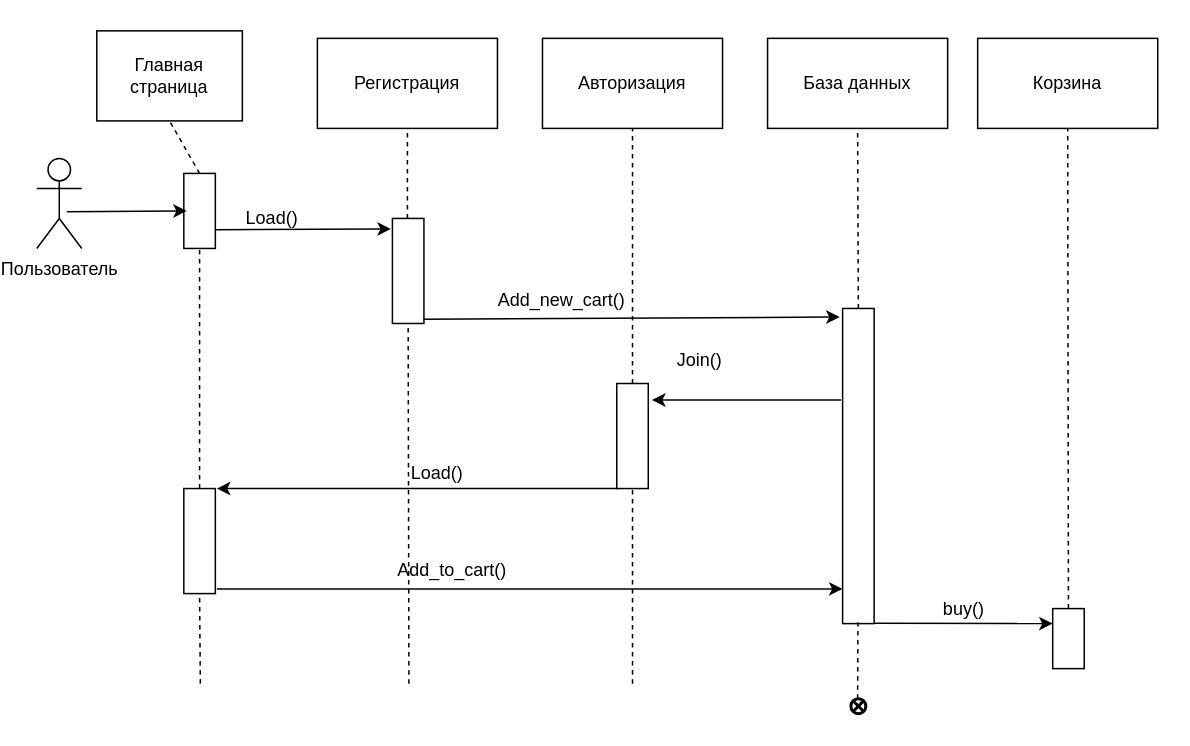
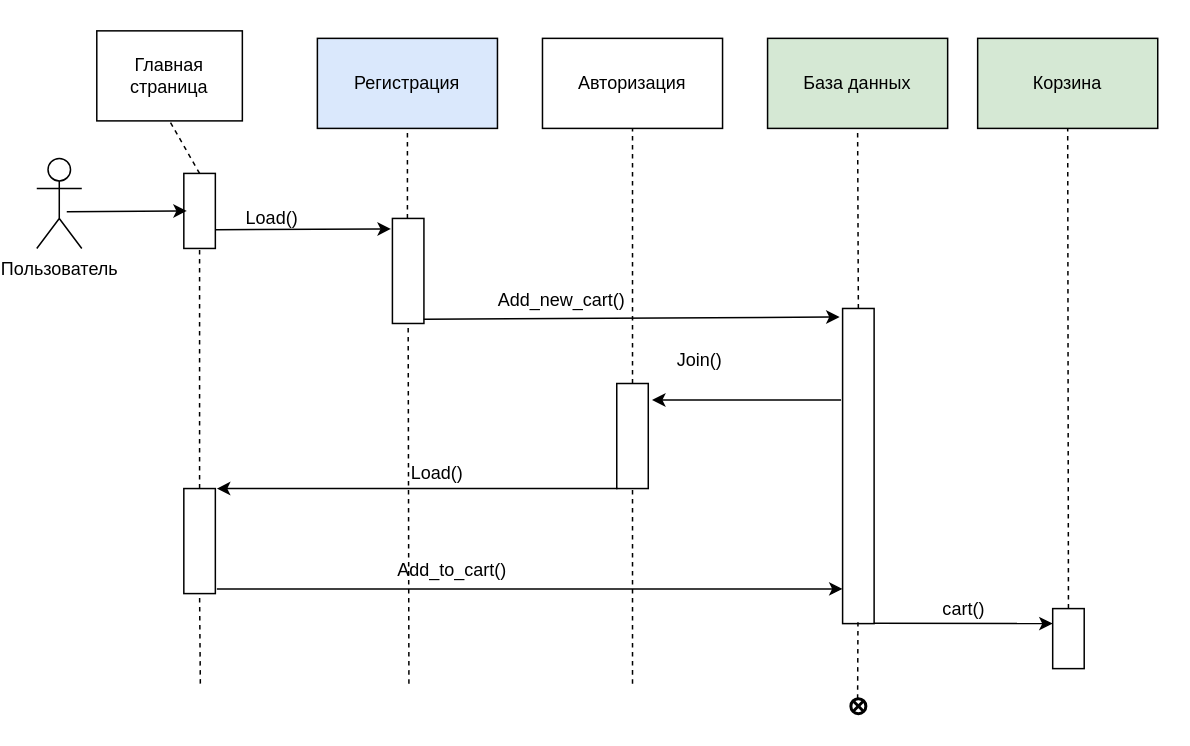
  <mxCell id="0" />
  <mxCell id="1" parent="0" />
- <mxCell id="2" value="Регистрация" style="rounded=0;whiteSpace=wrap;html=1;" vertex="1" parent="1"><mxGeometry x="207" y="25" width="120" height="60" as="geometry" /></mxCell>
+ <mxCell id="2" value="Регистрация" style="rounded=0;whiteSpace=wrap;html=1;fillColor=#dae8fc;" vertex="1" parent="1"><mxGeometry x="207" y="25" width="120" height="60" as="geometry" /></mxCell>
  <mxCell id="3" value="Авторизация" style="rounded=0;whiteSpace=wrap;html=1;" vertex="1" parent="1"><mxGeometry x="357" y="25" width="120" height="60" as="geometry" /></mxCell>
- <mxCell id="4" value="База данных" style="rounded=0;whiteSpace=wrap;html=1;" vertex="1" parent="1"><mxGeometry x="507" y="25" width="120" height="60" as="geometry" /></mxCell>
+ <mxCell id="4" value="База данных" style="rounded=0;whiteSpace=wrap;html=1;fillColor=#d5e8d4;" vertex="1" parent="1"><mxGeometry x="507" y="25" width="120" height="60" as="geometry" /></mxCell>
  <mxCell id="5" value="Главная страница" style="rounded=0;whiteSpace=wrap;html=1;" vertex="1" parent="1"><mxGeometry x="60" y="20" width="97" height="60" as="geometry" /></mxCell>
- <mxCell id="6" value="Корзина" style="rounded=0;whiteSpace=wrap;html=1;" vertex="1" parent="1"><mxGeometry x="647" y="25" width="120" height="60" as="geometry" /></mxCell>
+ <mxCell id="6" value="Корзина" style="rounded=0;whiteSpace=wrap;html=1;fillColor=#d5e8d4;" vertex="1" parent="1"><mxGeometry x="647" y="25" width="120" height="60" as="geometry" /></mxCell>
  <mxCell id="7" value="Пользователь" style="shape=umlActor;verticalLabelPosition=bottom;labelBackgroundColor=#ffffff;verticalAlign=top;html=1;outlineConnect=0;" vertex="1" parent="1"><mxGeometry x="20" y="105" width="30" height="60" as="geometry" /></mxCell>
  <mxCell id="8" value="" style="rounded=0;whiteSpace=wrap;html=1;" vertex="1" parent="1"><mxGeometry x="118" y="115" width="21" height="50" as="geometry" /></mxCell>
  <mxCell id="9" value="" style="endArrow=none;dashed=1;html=1;entryX=0.5;entryY=1;entryDx=0;entryDy=0;" edge="1" parent="1" target="2"><mxGeometry width="50" height="50" relative="1" as="geometry"><mxPoint x="267" y="145" as="sourcePoint" /><mxPoint x="60" y="205" as="targetPoint" /></mxGeometry></mxCell>
  <mxCell id="10" value="" style="endArrow=none;dashed=1;html=1;entryX=0.5;entryY=1;entryDx=0;entryDy=0;" edge="1" parent="1" target="3"><mxGeometry width="50" height="50" relative="1" as="geometry"><mxPoint x="417" y="255" as="sourcePoint" /><mxPoint x="276.897" y="95.103" as="targetPoint" /></mxGeometry></mxCell>
  <mxCell id="11" value="" style="endArrow=none;dashed=1;html=1;entryX=0.5;entryY=1;entryDx=0;entryDy=0;exitX=0.5;exitY=0;exitDx=0;exitDy=0;" edge="1" parent="1" source="29" target="6"><mxGeometry width="50" height="50" relative="1" as="geometry"><mxPoint x="707" y="365" as="sourcePoint" /><mxPoint x="576.897" y="95.103" as="targetPoint" /></mxGeometry></mxCell>
  <mxCell id="12" value="" style="endArrow=none;dashed=1;html=1;entryX=0.5;entryY=1;entryDx=0;entryDy=0;exitX=0.5;exitY=0;exitDx=0;exitDy=0;" edge="1" parent="1" source="8" target="5"><mxGeometry width="50" height="50" relative="1" as="geometry"><mxPoint x="277" y="155" as="sourcePoint" /><mxPoint x="276.897" y="95.103" as="targetPoint" /></mxGeometry></mxCell>
  <mxCell id="13" value="" style="rounded=0;whiteSpace=wrap;html=1;" vertex="1" parent="1"><mxGeometry x="257" y="145" width="21" height="70" as="geometry" /></mxCell>
  <mxCell id="14" value="" style="endArrow=classic;html=1;exitX=1;exitY=0.75;exitDx=0;exitDy=0;" edge="1" parent="1" source="8"><mxGeometry width="50" height="50" relative="1" as="geometry"><mxPoint x="0" y="405" as="sourcePoint" /><mxPoint x="256" y="152" as="targetPoint" /></mxGeometry></mxCell>
  <mxCell id="15" value="Load()" style="text;html=1;strokeColor=none;fillColor=none;align=center;verticalAlign=middle;whiteSpace=wrap;rounded=0;" vertex="1" parent="1"><mxGeometry x="157" y="135" width="40" height="20" as="geometry" /></mxCell>
  <mxCell id="16" value="" style="endArrow=none;dashed=1;html=1;entryX=0.5;entryY=1;entryDx=0;entryDy=0;exitX=0.5;exitY=0;exitDx=0;exitDy=0;" edge="1" parent="1" source="25" target="8"><mxGeometry width="50" height="50" relative="1" as="geometry"><mxPoint x="128" y="295" as="sourcePoint" /><mxPoint x="139" y="95" as="targetPoint" /></mxGeometry></mxCell>
  <mxCell id="17" value="" style="rounded=0;whiteSpace=wrap;html=1;" vertex="1" parent="1"><mxGeometry x="557" y="205" width="21" height="210" as="geometry" /></mxCell>
  <mxCell id="18" value="" style="endArrow=none;dashed=1;html=1;entryX=0.5;entryY=1;entryDx=0;entryDy=0;exitX=0.5;exitY=0;exitDx=0;exitDy=0;" edge="1" parent="1" source="17" target="4"><mxGeometry width="50" height="50" relative="1" as="geometry"><mxPoint x="427" y="205" as="sourcePoint" /><mxPoint x="427" y="95" as="targetPoint" /></mxGeometry></mxCell>
  <mxCell id="19" value="" style="endArrow=classic;html=1;exitX=1;exitY=0.75;exitDx=0;exitDy=0;entryX=-0.094;entryY=0.027;entryDx=0;entryDy=0;entryPerimeter=0;" edge="1" parent="1" target="17"><mxGeometry width="50" height="50" relative="1" as="geometry"><mxPoint x="277.833" y="212.167" as="sourcePoint" /><mxPoint x="554" y="215" as="targetPoint" /></mxGeometry></mxCell>
  <mxCell id="20" value="Add_new_cart()" style="text;html=1;strokeColor=none;fillColor=none;align=center;verticalAlign=middle;whiteSpace=wrap;rounded=0;" vertex="1" parent="1"><mxGeometry x="350" y="185" width="40" height="30" as="geometry" /></mxCell>
  <mxCell id="21" value="" style="rounded=0;whiteSpace=wrap;html=1;" vertex="1" parent="1"><mxGeometry x="406.5" y="255" width="21" height="70" as="geometry" /></mxCell>
  <mxCell id="22" value="Join()" style="text;html=1;strokeColor=none;fillColor=none;align=center;verticalAlign=middle;whiteSpace=wrap;rounded=0;" vertex="1" parent="1"><mxGeometry x="442" y="225" width="40" height="30" as="geometry" /></mxCell>
  <mxCell id="23" value="" style="endArrow=classic;html=1;" edge="1" parent="1"><mxGeometry width="50" height="50" relative="1" as="geometry"><mxPoint x="556" y="266" as="sourcePoint" /><mxPoint x="430" y="266" as="targetPoint" /></mxGeometry></mxCell>
  <mxCell id="24" value="" style="endArrow=classic;html=1;" edge="1" parent="1"><mxGeometry width="50" height="50" relative="1" as="geometry"><mxPoint x="407" y="325" as="sourcePoint" /><mxPoint x="140" y="325" as="targetPoint" /></mxGeometry></mxCell>
  <mxCell id="25" value="" style="rounded=0;whiteSpace=wrap;html=1;" vertex="1" parent="1"><mxGeometry x="118" y="325" width="21" height="70" as="geometry" /></mxCell>
  <mxCell id="26" value="Load()" style="text;html=1;strokeColor=none;fillColor=none;align=center;verticalAlign=middle;whiteSpace=wrap;rounded=0;" vertex="1" parent="1"><mxGeometry x="267" y="305" width="40" height="20" as="geometry" /></mxCell>
  <mxCell id="27" value="" style="endArrow=classic;html=1;entryX=0;entryY=0.89;entryDx=0;entryDy=0;entryPerimeter=0;" edge="1" parent="1" target="17"><mxGeometry width="50" height="50" relative="1" as="geometry"><mxPoint x="140" y="392" as="sourcePoint" /><mxPoint x="150" y="335" as="targetPoint" /></mxGeometry></mxCell>
  <mxCell id="28" value="Add_to_cart()" style="text;html=1;strokeColor=none;fillColor=none;align=center;verticalAlign=middle;whiteSpace=wrap;rounded=0;" vertex="1" parent="1"><mxGeometry x="277" y="370" width="40" height="20" as="geometry" /></mxCell>
  <mxCell id="29" value="" style="rounded=0;whiteSpace=wrap;html=1;" vertex="1" parent="1"><mxGeometry x="697" y="405" width="21" height="40" as="geometry" /></mxCell>
  <mxCell id="30" value="" style="endArrow=classic;html=1;entryX=0;entryY=0.25;entryDx=0;entryDy=0;exitX=0.992;exitY=0.999;exitDx=0;exitDy=0;exitPerimeter=0;" edge="1" parent="1" source="17" target="29"><mxGeometry width="50" height="50" relative="1" as="geometry"><mxPoint x="580" y="418" as="sourcePoint" /><mxPoint x="687.167" y="417.5" as="targetPoint" /></mxGeometry></mxCell>
- <mxCell id="31" value="&lt;br&gt;&lt;span&gt;buy&lt;/span&gt;()" style="text;html=1;strokeColor=none;fillColor=none;align=center;verticalAlign=middle;whiteSpace=wrap;rounded=0;" vertex="1" parent="1"><mxGeometry x="617.5" y="375" width="40" height="45" as="geometry" /></mxCell>
+ <mxCell id="31" value="&lt;br&gt;&lt;span&gt;cart&lt;/span&gt;()" style="text;html=1;strokeColor=none;fillColor=none;align=center;verticalAlign=middle;whiteSpace=wrap;rounded=0;" vertex="1" parent="1"><mxGeometry x="617.5" y="375" width="40" height="45" as="geometry" /></mxCell>
  <mxCell id="32" value="" style="endArrow=none;dashed=1;html=1;entryX=0.5;entryY=1;entryDx=0;entryDy=0;" edge="1" parent="1" target="13"><mxGeometry width="50" height="50" relative="1" as="geometry"><mxPoint x="268" y="455" as="sourcePoint" /><mxPoint x="50" y="465" as="targetPoint" /></mxGeometry></mxCell>
  <mxCell id="33" value="" style="endArrow=none;dashed=1;html=1;entryX=0.5;entryY=1;entryDx=0;entryDy=0;" edge="1" parent="1" target="21"><mxGeometry width="50" height="50" relative="1" as="geometry"><mxPoint x="417" y="455" as="sourcePoint" /><mxPoint x="420.143" y="324.929" as="targetPoint" /></mxGeometry></mxCell>
  <mxCell id="34" value="" style="endArrow=none;dashed=1;html=1;entryX=0.5;entryY=1;entryDx=0;entryDy=0;" edge="1" parent="1" target="25"><mxGeometry width="50" height="50" relative="1" as="geometry"><mxPoint x="129" y="455" as="sourcePoint" /><mxPoint x="128.5" y="395" as="targetPoint" /></mxGeometry></mxCell>
  <mxCell id="35" value="" style="verticalLabelPosition=bottom;verticalAlign=top;html=1;strokeWidth=2;shape=mxgraph.flowchart.or;" vertex="1" parent="1"><mxGeometry x="562.5" y="465" width="10" height="10" as="geometry" /></mxCell>
  <mxCell id="36" value="" style="endArrow=none;dashed=1;html=1;entryX=0.5;entryY=1;entryDx=0;entryDy=0;" edge="1" parent="1"><mxGeometry width="50" height="50" relative="1" as="geometry"><mxPoint x="567" y="465" as="sourcePoint" /><mxPoint x="567.241" y="414.103" as="targetPoint" /></mxGeometry></mxCell>
  <mxCell id="37" value="" style="endArrow=classic;html=1;exitX=1;exitY=0.75;exitDx=0;exitDy=0;" edge="1" parent="1"><mxGeometry width="50" height="50" relative="1" as="geometry"><mxPoint x="40" y="140.5" as="sourcePoint" /><mxPoint x="120" y="140" as="targetPoint" /></mxGeometry></mxCell>
